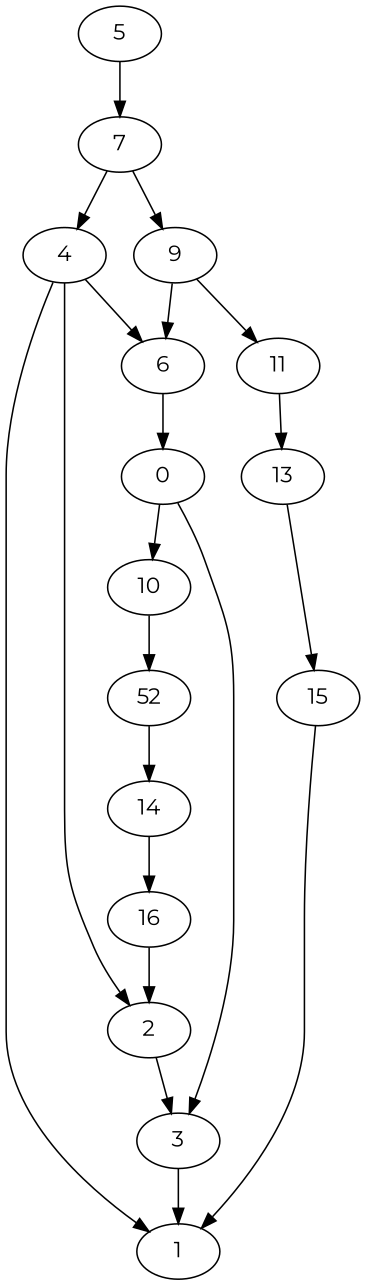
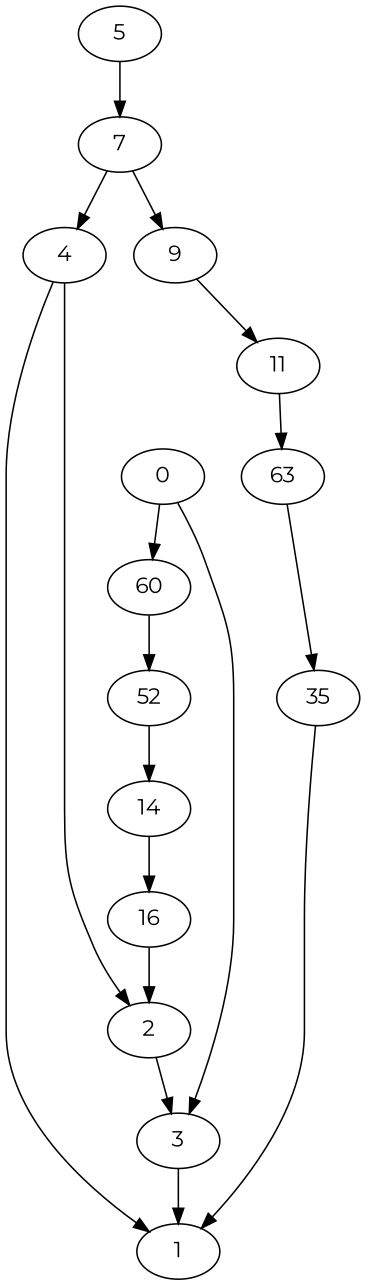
  digraph {
    fontname=Montserrat
    rankdir=TB
    node [fontname=Montserrat]
    edge [fontname=Montserrat]
    4
    2
    1
-   6
    3
    n6 [label=0]
-   10
+   10 [label=60]
    5
    7
    9
    11
    n12 [label=52]
-   13
+   13 [label=63]
    14
-   15
+   15 [label=35]
    16
    4 -> 2
    4 -> 1
-   4 -> 6
    2 -> 3
-   6 -> n6
    3 -> 1
    n6 -> 3
    n6 -> 10
    10 -> n12
    5 -> 7
    7 -> 4
    7 -> 9
-   9 -> 6
    9 -> 11
    11 -> 13
    n12 -> 14
    13 -> 15
    14 -> 16
    15 -> 1
    16 -> 2
  }
